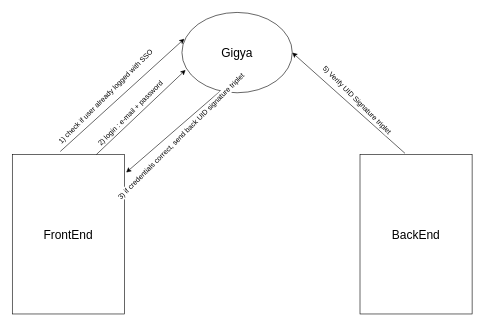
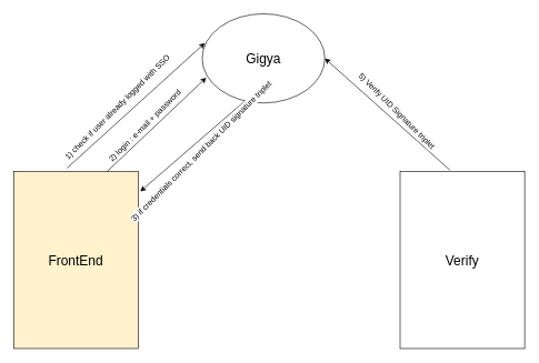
  <mxCell id="0" />
  <mxCell id="1" parent="0" />
- <mxCell id="2" value="&lt;font style=&quot;font-size: 20px&quot;&gt;FrontEnd&lt;/font&gt;" style="rounded=0;whiteSpace=wrap;html=1;" vertex="1" parent="1"><mxGeometry x="20" y="257" width="187" height="266" as="geometry" /></mxCell>
+ <mxCell id="2" value="&lt;font style=&quot;font-size: 20px&quot;&gt;FrontEnd&lt;/font&gt;" style="rounded=0;whiteSpace=wrap;html=1;fillColor=#fff2cc;" vertex="1" parent="1"><mxGeometry x="20" y="257" width="187" height="266" as="geometry" /></mxCell>
  <mxCell id="3" value="&lt;font style=&quot;font-size: 20px&quot;&gt;Gigya&lt;/font&gt;" style="ellipse;whiteSpace=wrap;html=1;" vertex="1" parent="1"><mxGeometry x="303" y="20" width="184" height="134" as="geometry" /></mxCell>
  <mxCell id="4" value="" style="endArrow=classic;html=1;entryX=0.033;entryY=0.716;entryDx=0;entryDy=0;exitX=0.75;exitY=0;exitDx=0;exitDy=0;entryPerimeter=0;" edge="1" parent="1" source="2" target="3"><mxGeometry width="50" height="50" relative="1" as="geometry"><mxPoint x="56" y="388" as="sourcePoint" /><mxPoint x="106" y="338" as="targetPoint" /></mxGeometry></mxCell>
  <mxCell id="5" value="2) login : e-mail + password" style="text;html=1;resizable=0;points=[];align=center;verticalAlign=middle;labelBackgroundColor=#ffffff;rotation=-45;" vertex="1" connectable="0" parent="4"><mxGeometry x="0.15" y="3" relative="1" as="geometry"><mxPoint x="-28" y="15" as="offset" /></mxGeometry></mxCell>
  <mxCell id="6" value="" style="endArrow=classic;html=1;exitX=0.348;exitY=0.978;exitDx=0;exitDy=0;exitPerimeter=0;" edge="1" parent="1" source="3"><mxGeometry width="50" height="50" relative="1" as="geometry"><mxPoint x="49" y="467" as="sourcePoint" /><mxPoint x="210" y="287" as="targetPoint" /></mxGeometry></mxCell>
  <mxCell id="7" value="3) if credentials correct, send back UID signature triplet" style="text;html=1;resizable=0;points=[];align=center;verticalAlign=middle;labelBackgroundColor=#ffffff;rotation=-45;" vertex="1" connectable="0" parent="1"><mxGeometry x="314.808" y="208.313" as="geometry"><mxPoint x="-23" y="4" as="offset" /></mxGeometry></mxCell>
  <mxCell id="8" value="" style="endArrow=classic;html=1;entryX=0.022;entryY=0.328;entryDx=0;entryDy=0;entryPerimeter=0;exitX=0.428;exitY=-0.019;exitDx=0;exitDy=0;exitPerimeter=0;" edge="1" parent="1" source="2" target="3"><mxGeometry width="50" height="50" relative="1" as="geometry"><mxPoint x="20" y="431" as="sourcePoint" /><mxPoint x="70" y="381" as="targetPoint" /></mxGeometry></mxCell>
  <mxCell id="9" value="1) check if user already logged with SSO" style="text;html=1;resizable=0;points=[];align=center;verticalAlign=middle;labelBackgroundColor=#ffffff;rotation=-45;" vertex="1" connectable="0" parent="1"><mxGeometry x="185.625" y="139.124" as="geometry"><mxPoint x="-23" y="8" as="offset" /></mxGeometry></mxCell>
- <mxCell id="10" value="&lt;font style=&quot;font-size: 20px&quot;&gt;BackEnd&lt;/font&gt;" style="rounded=0;whiteSpace=wrap;html=1;" vertex="1" parent="1"><mxGeometry x="600" y="257" width="187" height="266" as="geometry" /></mxCell>
+ <mxCell id="10" value="&lt;font style=&quot;font-size: 20px&quot;&gt;Verify&lt;/font&gt;" style="rounded=0;whiteSpace=wrap;html=1;" vertex="1" parent="1"><mxGeometry x="600" y="257" width="187" height="266" as="geometry" /></mxCell>
  <mxCell id="11" value="" style="endArrow=classic;html=1;entryX=1;entryY=0.5;entryDx=0;entryDy=0;" edge="1" parent="1" target="3"><mxGeometry width="50" height="50" relative="1" as="geometry"><mxPoint x="675" y="255" as="sourcePoint" /><mxPoint x="70" y="544" as="targetPoint" /></mxGeometry></mxCell>
  <mxCell id="12" value="5) Verify UID Signature triplet" style="text;html=1;resizable=0;points=[];align=center;verticalAlign=middle;labelBackgroundColor=#ffffff;rotation=45;" vertex="1" connectable="0" parent="11"><mxGeometry x="-0.038" relative="1" as="geometry"><mxPoint x="10" y="-9" as="offset" /></mxGeometry></mxCell>
